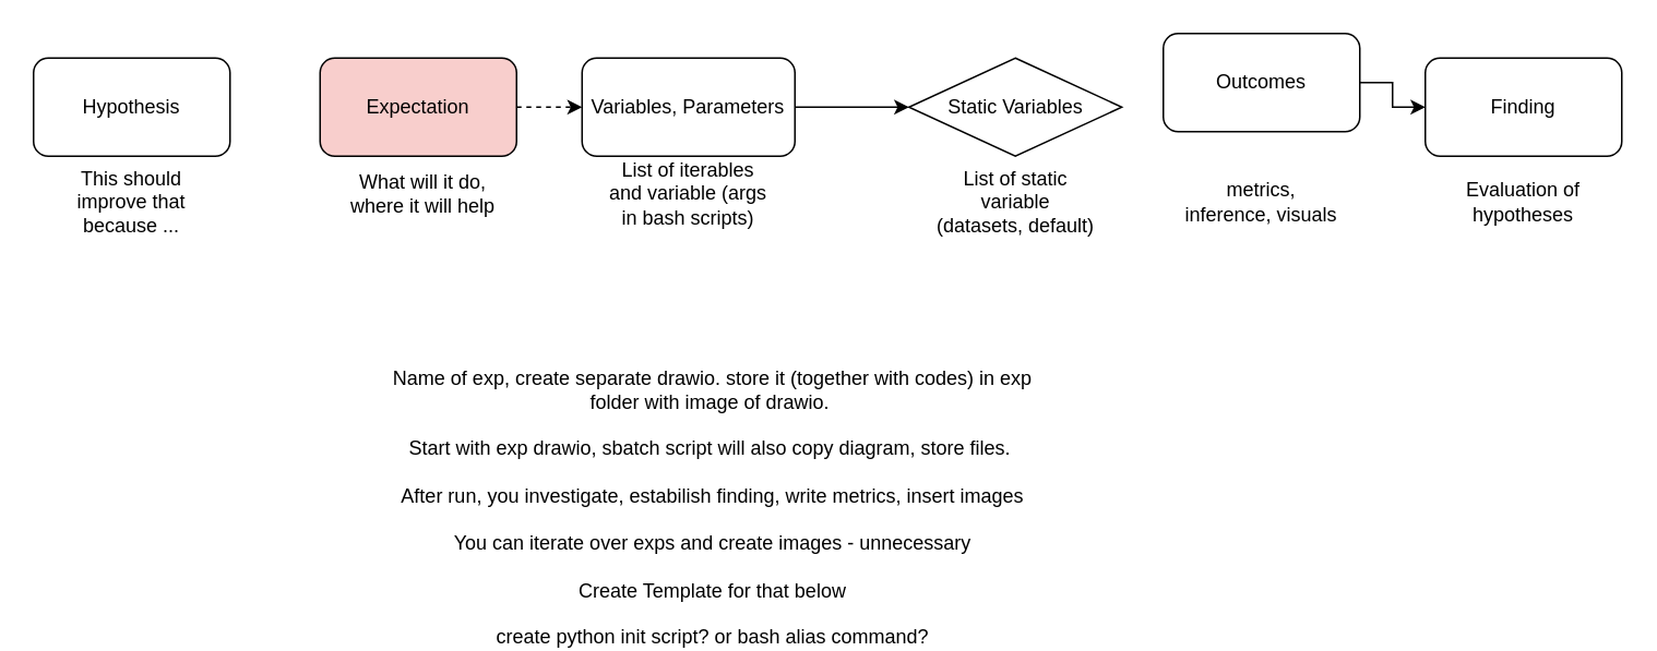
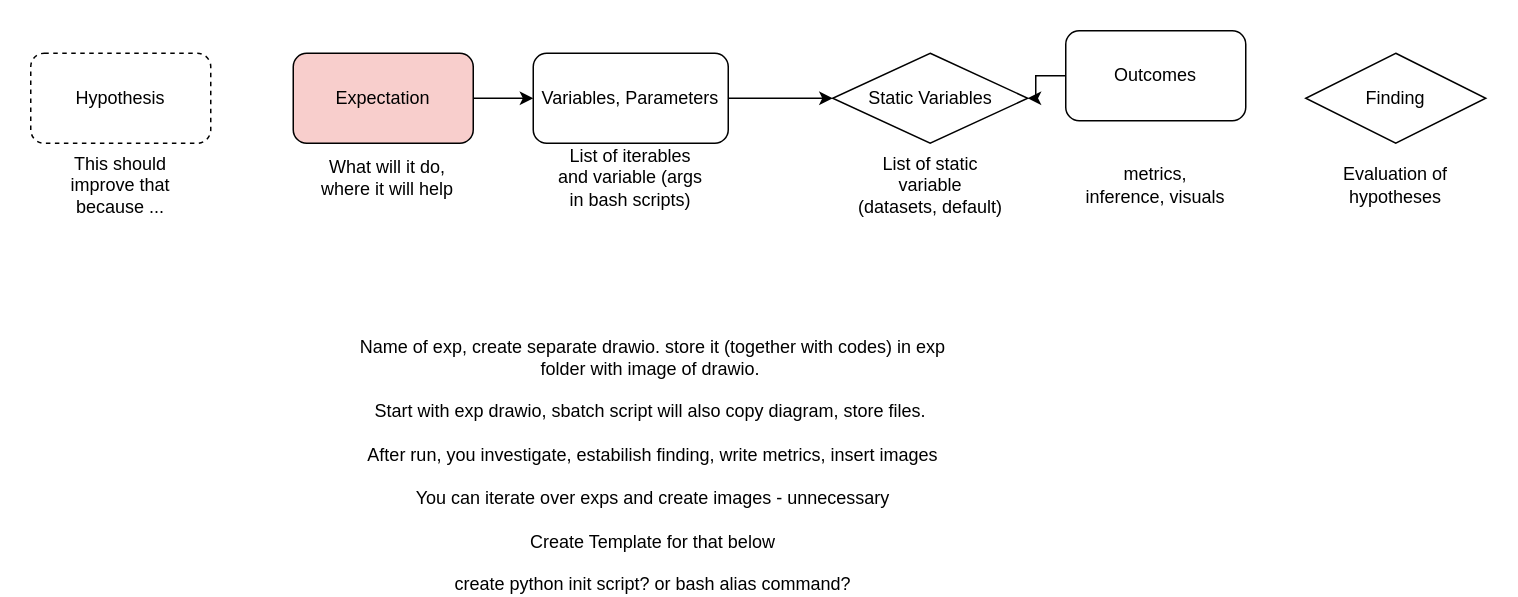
  <mxCell id="0" />
  <mxCell id="1" parent="0" />
- <mxCell id="2" value="Hypothesis" style="rounded=1;whiteSpace=wrap;html=1;" vertex="1" parent="1"><mxGeometry x="20" y="35" width="120" height="60" as="geometry" /></mxCell>
- <mxCell id="3" style="edgeStyle=orthogonalEdgeStyle;rounded=0;orthogonalLoop=1;jettySize=auto;html=1;dashed=1;" edge="1" parent="1" source="4" target="6"><mxGeometry relative="1" as="geometry" /></mxCell>
+ <mxCell id="2" value="Hypothesis" style="rounded=1;whiteSpace=wrap;html=1;dashed=1;" vertex="1" parent="1"><mxGeometry x="20" y="35" width="120" height="60" as="geometry" /></mxCell>
+ <mxCell id="3" style="edgeStyle=orthogonalEdgeStyle;rounded=0;orthogonalLoop=1;jettySize=auto;html=1;" edge="1" parent="1" source="4" target="6"><mxGeometry relative="1" as="geometry" /></mxCell>
  <mxCell id="4" value="Expectation" style="rounded=1;whiteSpace=wrap;html=1;fillColor=#f8cecc;" vertex="1" parent="1"><mxGeometry x="195" y="35" width="120" height="60" as="geometry" /></mxCell>
  <mxCell id="5" style="edgeStyle=orthogonalEdgeStyle;rounded=0;orthogonalLoop=1;jettySize=auto;html=1;entryX=0;entryY=0.5;entryDx=0;entryDy=0;" edge="1" parent="1" source="6" target="12"><mxGeometry relative="1" as="geometry" /></mxCell>
  <mxCell id="6" value="Variables, Parameters" style="rounded=1;whiteSpace=wrap;html=1;" vertex="1" parent="1"><mxGeometry x="355" y="35" width="130" height="60" as="geometry" /></mxCell>
- <mxCell id="7" style="edgeStyle=orthogonalEdgeStyle;rounded=0;orthogonalLoop=1;jettySize=auto;html=1;entryX=0;entryY=0.5;entryDx=0;entryDy=0;" edge="1" parent="1" source="8" target="9"><mxGeometry relative="1" as="geometry" /></mxCell>
+ <mxCell id="7" style="edgeStyle=orthogonalEdgeStyle;rounded=0;orthogonalLoop=1;jettySize=auto;html=1;" edge="1" parent="1" source="8" target="12"><mxGeometry relative="1" as="geometry" /></mxCell>
  <mxCell id="8" value="Outcomes" style="rounded=1;whiteSpace=wrap;html=1;" vertex="1" parent="1"><mxGeometry x="710" y="20" width="120" height="60" as="geometry" /></mxCell>
- <mxCell id="9" value="Finding" style="rounded=1;whiteSpace=wrap;html=1;" vertex="1" parent="1"><mxGeometry x="870" y="35" width="120" height="60" as="geometry" /></mxCell>
+ <mxCell id="9" value="Finding" style="rhombus;whiteSpace=wrap;html=1;" vertex="1" parent="1"><mxGeometry x="870" y="35" width="120" height="60" as="geometry" /></mxCell>
  <mxCell id="10" value="Name of exp, create separate drawio. store it (together with codes) in exp folder with image of drawio.&amp;nbsp;&lt;br&gt;&lt;br&gt;Start with exp drawio, sbatch script will also copy diagram, store files.&amp;nbsp;&lt;br&gt;&lt;br&gt;After run, you investigate, estabilish finding, write metrics, insert images&lt;br&gt;&lt;br&gt;You can iterate over exps and create images - unnecessary&lt;br&gt;&lt;br&gt;Create Template for that below&lt;br&gt;&lt;br&gt;create python init script? or bash alias command?" style="text;html=1;strokeColor=none;fillColor=none;align=center;verticalAlign=middle;whiteSpace=wrap;rounded=0;" vertex="1" parent="1"><mxGeometry x="228" y="255" width="414" height="110" as="geometry" /></mxCell>
  <mxCell id="11" value="What will it do, where it will help" style="text;html=1;strokeColor=none;fillColor=none;align=center;verticalAlign=middle;whiteSpace=wrap;rounded=0;" vertex="1" parent="1"><mxGeometry x="208" y="90" width="100" height="55" as="geometry" /></mxCell>
  <mxCell id="12" value="Static Variables" style="rhombus;whiteSpace=wrap;html=1;" vertex="1" parent="1"><mxGeometry x="554.63" y="35" width="130" height="60" as="geometry" /></mxCell>
  <mxCell id="13" value="This should improve that because ..." style="text;html=1;strokeColor=none;fillColor=none;align=center;verticalAlign=middle;whiteSpace=wrap;rounded=0;" vertex="1" parent="1"><mxGeometry x="30" y="95" width="100" height="55" as="geometry" /></mxCell>
  <mxCell id="14" value="List of iterables and variable (args in bash scripts)" style="text;html=1;strokeColor=none;fillColor=none;align=center;verticalAlign=middle;whiteSpace=wrap;rounded=0;" vertex="1" parent="1"><mxGeometry x="370" y="90" width="100" height="55" as="geometry" /></mxCell>
  <mxCell id="15" value="List of static variable (datasets, default)" style="text;html=1;strokeColor=none;fillColor=none;align=center;verticalAlign=middle;whiteSpace=wrap;rounded=0;" vertex="1" parent="1"><mxGeometry x="569.63" y="95" width="100" height="55" as="geometry" /></mxCell>
  <mxCell id="16" value="metrics, inference, visuals" style="text;html=1;strokeColor=none;fillColor=none;align=center;verticalAlign=middle;whiteSpace=wrap;rounded=0;" vertex="1" parent="1"><mxGeometry x="720" y="95" width="100" height="55" as="geometry" /></mxCell>
  <mxCell id="17" value="Evaluation of hypotheses" style="text;html=1;strokeColor=none;fillColor=none;align=center;verticalAlign=middle;whiteSpace=wrap;rounded=0;" vertex="1" parent="1"><mxGeometry x="880" y="95" width="100" height="55" as="geometry" /></mxCell>
